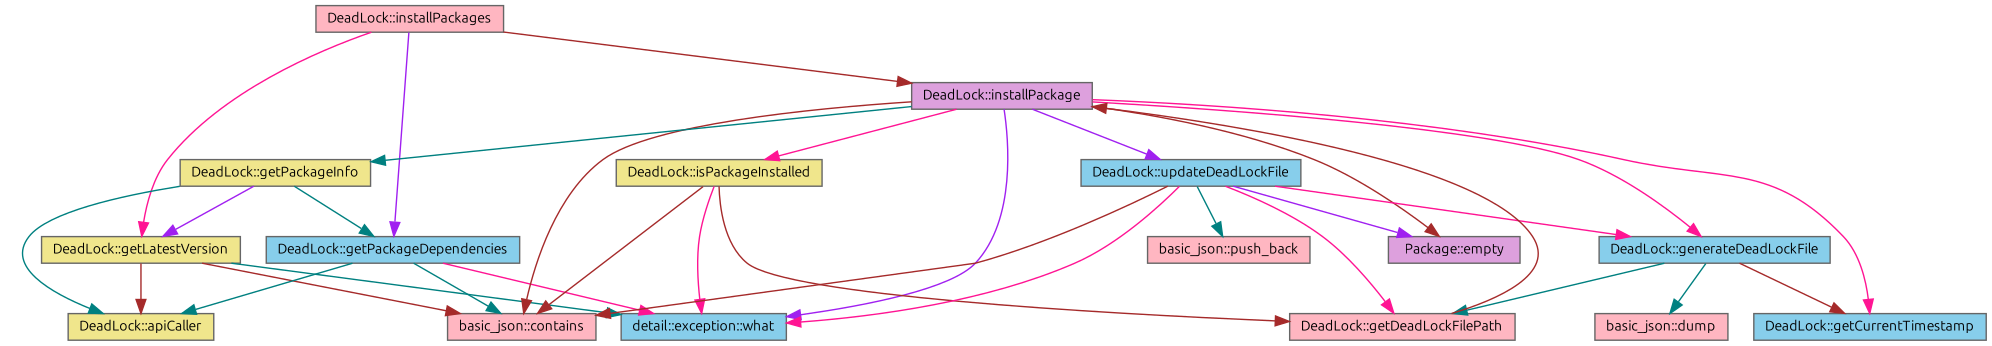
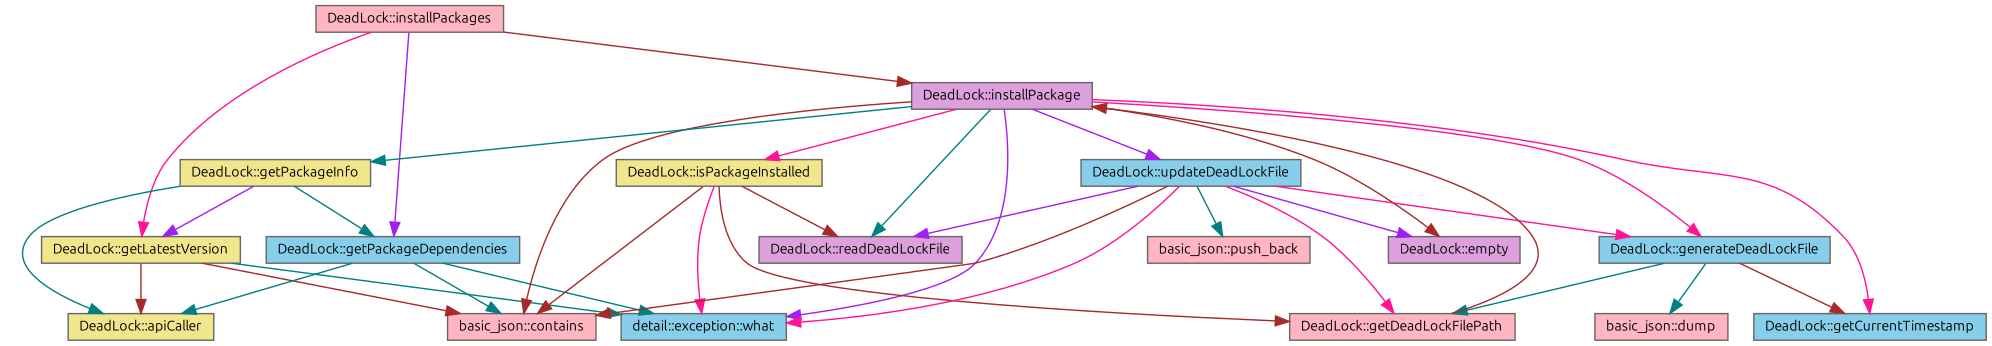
  digraph {
    fontname=Ubuntu
    rankdir=TB
    node [color=grey40 fillcolor=lightpink fontname=Ubuntu fontsize=10 shape=box style=filled]
    edge [color=brown fontname=Ubuntu fontsize=10 labelfontname=Helvetica labelfontsize=10 style=solid]
    n1 [color=gray40 fontcolor=black height=0.2 label="DeadLock::installPackages" width=0.4]
    n2 [fillcolor=khaki height=0.2 label="DeadLock::getLatestVersion" width=0.4]
    n3 [fillcolor=skyblue height=0.2 label="DeadLock::getPackageDependencies" width=0.4]
    n4 [fillcolor=plum height=0.2 label="DeadLock::installPackage" width=0.4]
    n5 [fillcolor=khaki height=0.2 label="DeadLock::apiCaller" width=0.4]
    n6 [height=0.2 label="basic_json::contains" width=0.4]
    n7 [fillcolor=skyblue height=0.2 label="detail::exception::what" width=0.4]
-   n8 [fillcolor=plum height=0.2 label="Package::empty" width=0.4]
+   n8 [fillcolor=plum height=0.2 label="DeadLock::empty" width=0.4]
    n9 [fillcolor=skyblue height=0.2 label="DeadLock::generateDeadLockFile" width=0.4]
    n10 [fillcolor=skyblue height=0.2 label="DeadLock::getCurrentTimestamp" width=0.4]
    n11 [fillcolor=khaki height=0.2 label="DeadLock::getPackageInfo" width=0.4]
    n12 [fillcolor=khaki height=0.2 label="DeadLock::isPackageInstalled" width=0.4]
+   n13 [fillcolor=plum height=0.2 label="DeadLock::readDeadLockFile" width=0.4]
    n14 [fillcolor=skyblue height=0.2 label="DeadLock::updateDeadLockFile" width=0.4]
    n15 [height=0.2 label="DeadLock::getDeadLockFilePath" width=0.4]
    n16 [height=0.2 label="basic_json::dump" width=0.4]
    n17 [height=0.2 label="basic_json::push_back" width=0.4]
    n1 -> n2 [color=deeppink]
    n1 -> n3 [color=purple]
    n1 -> n4
    n2 -> n5
    n2 -> n6
    n2 -> n7 [color=teal]
    n3 -> n5 [color=teal]
    n3 -> n6 [color=teal]
-   n3 -> n7 [color=deeppink]
+   n3 -> n7 [color=teal]
    n4 -> n6
    n4 -> n7 [color=purple]
    n4 -> n8
    n4 -> n9 [color=deeppink]
    n4 -> n10 [color=deeppink]
    n4 -> n11 [color=teal]
    n4 -> n12 [color=deeppink]
+   n4 -> n13 [color=teal]
    n4 -> n14 [color=purple]
    n9 -> n10
    n9 -> n15 [color=teal]
    n9 -> n16 [color=teal]
    n11 -> n2 [color=purple]
    n11 -> n3 [color=teal]
    n11 -> n5 [color=teal]
    n12 -> n6
    n12 -> n7 [color=deeppink]
+   n12 -> n13
    n12 -> n15
    n14 -> n6
    n14 -> n7 [color=deeppink]
    n14 -> n8 [color=purple]
    n14 -> n9 [color=deeppink]
+   n14 -> n13 [color=purple]
    n14 -> n15 [color=deeppink]
    n14 -> n17 [color=teal]
    n15 -> n4
  }
